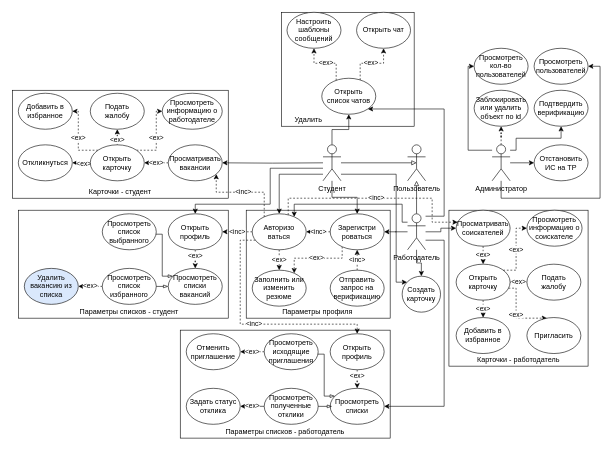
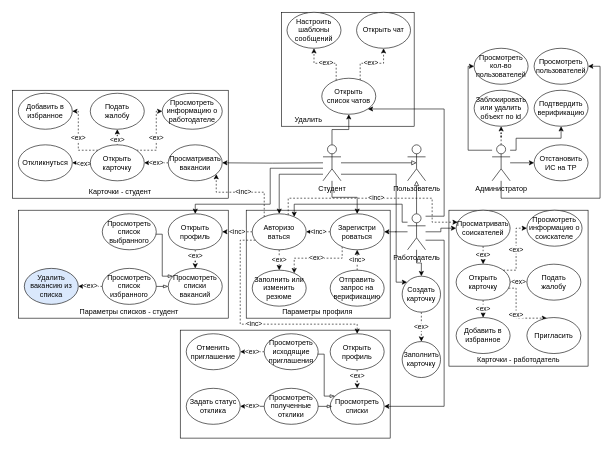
  <mxCell id="0" />
  <mxCell id="1" parent="0" />
  <mxCell id="2" value="" style="rounded=0;whiteSpace=wrap;html=1;" parent="1" vertex="1"><mxGeometry x="469" y="20" width="221" height="190" as="geometry" /></mxCell>
  <mxCell id="3" value="" style="rounded=0;whiteSpace=wrap;html=1;" parent="1" vertex="1"><mxGeometry x="300" y="550" width="350" height="180" as="geometry" /></mxCell>
  <mxCell id="4" value="" style="rounded=0;whiteSpace=wrap;html=1;" parent="1" vertex="1"><mxGeometry x="748" y="350" width="232" height="260" as="geometry" /></mxCell>
  <mxCell id="5" value="" style="rounded=0;whiteSpace=wrap;html=1;" parent="1" vertex="1"><mxGeometry x="20" y="150" width="360" height="180" as="geometry" /></mxCell>
  <mxCell id="6" value="" style="rounded=0;whiteSpace=wrap;html=1;" parent="1" vertex="1"><mxGeometry x="30" y="350" width="350" height="180" as="geometry" /></mxCell>
  <mxCell id="7" value="" style="rounded=0;whiteSpace=wrap;html=1;" parent="1" vertex="1"><mxGeometry x="410" y="350" width="240" height="180" as="geometry" /></mxCell>
  <mxCell id="8" style="edgeStyle=orthogonalEdgeStyle;rounded=0;orthogonalLoop=1;jettySize=auto;html=1;endArrow=block;endFill=0;" parent="1" edge="1"><mxGeometry relative="1" as="geometry"><mxPoint x="684" y="351.5" as="targetPoint" /></mxGeometry></mxCell>
  <mxCell id="9" value="&amp;lt;ex&amp;gt;" style="edgeStyle=orthogonalEdgeStyle;rounded=0;orthogonalLoop=1;jettySize=auto;html=1;dashed=1;" parent="1" edge="1"><mxGeometry relative="1" as="geometry"><mxPoint x="759" y="421.5" as="targetPoint" /></mxGeometry></mxCell>
  <mxCell id="10" style="edgeStyle=orthogonalEdgeStyle;rounded=0;orthogonalLoop=1;jettySize=auto;html=1;endArrow=block;endFill=0;" parent="1" edge="1"><mxGeometry relative="1" as="geometry"><mxPoint x="639" y="381.5" as="targetPoint" /></mxGeometry></mxCell>
  <mxCell id="11" value="&amp;lt;ex&amp;gt;" style="edgeStyle=orthogonalEdgeStyle;rounded=0;orthogonalLoop=1;jettySize=auto;html=1;dashed=1;" parent="1" edge="1"><mxGeometry relative="1" as="geometry"><Array as="points"><mxPoint x="759" y="311.5" /><mxPoint x="639" y="311.5" /></Array><mxPoint x="639" y="321.5" as="targetPoint" /></mxGeometry></mxCell>
  <mxCell id="12" value="Пользователь" style="shape=umlActor;verticalLabelPosition=bottom;verticalAlign=top;html=1;outlineConnect=0;" parent="1" vertex="1"><mxGeometry x="679" y="241" width="30" height="60" as="geometry" /></mxCell>
  <mxCell id="13" style="edgeStyle=orthogonalEdgeStyle;rounded=0;orthogonalLoop=1;jettySize=auto;html=1;" parent="1" source="19" target="36" edge="1"><mxGeometry relative="1" as="geometry" /></mxCell>
  <mxCell id="14" style="edgeStyle=orthogonalEdgeStyle;rounded=0;orthogonalLoop=1;jettySize=auto;html=1;" parent="1" source="19" target="42" edge="1"><mxGeometry relative="1" as="geometry"><Array as="points"><mxPoint x="465" y="290" /></Array></mxGeometry></mxCell>
  <mxCell id="15" style="edgeStyle=orthogonalEdgeStyle;rounded=0;orthogonalLoop=1;jettySize=auto;html=1;" parent="1" source="19" target="51" edge="1"><mxGeometry relative="1" as="geometry"><Array as="points"><mxPoint x="450" y="280" /><mxPoint x="450" y="340" /><mxPoint x="325" y="340" /></Array></mxGeometry></mxCell>
  <mxCell id="16" style="edgeStyle=orthogonalEdgeStyle;rounded=0;orthogonalLoop=1;jettySize=auto;html=1;entryX=1;entryY=0.5;entryDx=0;entryDy=0;" parent="1" target="61" edge="1"><mxGeometry relative="1" as="geometry"><mxPoint x="538" y="271" as="sourcePoint" /><mxPoint x="377.426" y="271" as="targetPoint" /><Array as="points" /></mxGeometry></mxCell>
  <mxCell id="17" style="edgeStyle=orthogonalEdgeStyle;rounded=0;orthogonalLoop=1;jettySize=auto;html=1;" parent="1" source="19" target="74" edge="1"><mxGeometry relative="1" as="geometry"><Array as="points"><mxPoint x="660" y="290" /><mxPoint x="660" y="470" /></Array></mxGeometry></mxCell>
  <mxCell id="18" style="edgeStyle=orthogonalEdgeStyle;rounded=0;orthogonalLoop=1;jettySize=auto;html=1;" parent="1" source="19" target="49" edge="1"><mxGeometry relative="1" as="geometry" /></mxCell>
  <mxCell id="19" value="Студент" style="shape=umlActor;verticalLabelPosition=bottom;verticalAlign=top;html=1;outlineConnect=0;" parent="1" vertex="1"><mxGeometry x="538" y="241" width="30" height="60" as="geometry" /></mxCell>
  <mxCell id="20" style="edgeStyle=orthogonalEdgeStyle;rounded=0;orthogonalLoop=1;jettySize=auto;html=1;endArrow=block;endFill=0;" parent="1" source="27" target="12" edge="1"><mxGeometry relative="1" as="geometry" /></mxCell>
  <mxCell id="21" style="edgeStyle=orthogonalEdgeStyle;rounded=0;orthogonalLoop=1;jettySize=auto;html=1;" parent="1" source="27" target="36" edge="1"><mxGeometry relative="1" as="geometry" /></mxCell>
  <mxCell id="22" style="edgeStyle=orthogonalEdgeStyle;rounded=0;orthogonalLoop=1;jettySize=auto;html=1;" parent="1" source="27" target="42" edge="1"><mxGeometry relative="1" as="geometry"><Array as="points"><mxPoint x="670" y="370" /><mxPoint x="670" y="340" /><mxPoint x="490" y="340" /></Array></mxGeometry></mxCell>
  <mxCell id="23" style="edgeStyle=orthogonalEdgeStyle;rounded=0;orthogonalLoop=1;jettySize=auto;html=1;" parent="1" source="27" target="77" edge="1"><mxGeometry relative="1" as="geometry" /></mxCell>
  <mxCell id="24" style="edgeStyle=orthogonalEdgeStyle;rounded=0;orthogonalLoop=1;jettySize=auto;html=1;" parent="1" source="27" target="74" edge="1"><mxGeometry relative="1" as="geometry" /></mxCell>
  <mxCell id="25" style="edgeStyle=orthogonalEdgeStyle;rounded=0;orthogonalLoop=1;jettySize=auto;html=1;" parent="1" source="27" target="90" edge="1"><mxGeometry relative="1" as="geometry"><Array as="points"><mxPoint x="740" y="400" /><mxPoint x="740" y="677" /></Array></mxGeometry></mxCell>
  <mxCell id="26" style="edgeStyle=orthogonalEdgeStyle;rounded=0;orthogonalLoop=1;jettySize=auto;html=1;entryX=1;entryY=1;entryDx=0;entryDy=0;" parent="1" source="27" target="49" edge="1"><mxGeometry relative="1" as="geometry"><Array as="points"><mxPoint x="740" y="360" /><mxPoint x="740" y="181" /></Array></mxGeometry></mxCell>
  <mxCell id="27" value="Работодатель" style="shape=umlActor;verticalLabelPosition=bottom;verticalAlign=top;html=1;outlineConnect=0;" parent="1" vertex="1"><mxGeometry x="679" y="356" width="30" height="60" as="geometry" /></mxCell>
  <mxCell id="28" style="edgeStyle=orthogonalEdgeStyle;rounded=0;orthogonalLoop=1;jettySize=auto;html=1;dashed=1;" parent="1" source="33" target="104" edge="1"><mxGeometry relative="1" as="geometry" /></mxCell>
  <mxCell id="29" style="edgeStyle=orthogonalEdgeStyle;rounded=0;orthogonalLoop=1;jettySize=auto;html=1;" parent="1" source="33" target="106" edge="1"><mxGeometry relative="1" as="geometry" /></mxCell>
  <mxCell id="30" style="edgeStyle=orthogonalEdgeStyle;rounded=0;orthogonalLoop=1;jettySize=auto;html=1;" parent="1" source="33" target="105" edge="1"><mxGeometry relative="1" as="geometry"><Array as="points"><mxPoint x="860" y="250" /><mxPoint x="860" y="230" /><mxPoint x="935" y="230" /></Array></mxGeometry></mxCell>
  <mxCell id="31" style="edgeStyle=orthogonalEdgeStyle;rounded=0;orthogonalLoop=1;jettySize=auto;html=1;" parent="1" source="33" target="107" edge="1"><mxGeometry relative="1" as="geometry"><Array as="points"><mxPoint x="780" y="250" /><mxPoint x="780" y="110" /></Array></mxGeometry></mxCell>
  <mxCell id="32" style="edgeStyle=orthogonalEdgeStyle;rounded=0;orthogonalLoop=1;jettySize=auto;html=1;" parent="1" source="33" target="108" edge="1"><mxGeometry relative="1" as="geometry"><Array as="points"><mxPoint x="835" y="330" /><mxPoint x="1000" y="330" /><mxPoint x="1000" y="110" /></Array></mxGeometry></mxCell>
  <mxCell id="33" value="Администратор" style="shape=umlActor;verticalLabelPosition=bottom;verticalAlign=top;html=1;outlineConnect=0;" parent="1" vertex="1"><mxGeometry x="820" y="241" width="30" height="60" as="geometry" /></mxCell>
  <mxCell id="34" style="edgeStyle=orthogonalEdgeStyle;rounded=0;orthogonalLoop=1;jettySize=auto;html=1;entryX=0.5;entryY=0.5;entryDx=0;entryDy=0;entryPerimeter=0;endArrow=block;endFill=0;" parent="1" source="19" target="12" edge="1"><mxGeometry relative="1" as="geometry" /></mxCell>
  <mxCell id="35" value="&amp;lt;ex&amp;gt;" style="edgeStyle=orthogonalEdgeStyle;rounded=0;orthogonalLoop=1;jettySize=auto;html=1;dashed=1;" parent="1" source="36" target="45" edge="1"><mxGeometry relative="1" as="geometry"><Array as="points"><mxPoint x="570" y="430" /><mxPoint x="490" y="430" /></Array></mxGeometry></mxCell>
  <mxCell id="36" value="Зарегистри роваться" style="ellipse;whiteSpace=wrap;html=1;" parent="1" vertex="1"><mxGeometry x="550" y="356" width="90" height="60" as="geometry" /></mxCell>
  <mxCell id="37" value="&amp;lt;inc&amp;gt;" style="edgeStyle=orthogonalEdgeStyle;rounded=0;orthogonalLoop=1;jettySize=auto;html=1;dashed=1;entryX=1;entryY=0.5;entryDx=0;entryDy=0;exitX=0;exitY=0.5;exitDx=0;exitDy=0;" parent="1" source="36" target="42" edge="1"><mxGeometry relative="1" as="geometry" /></mxCell>
  <mxCell id="38" value="&amp;lt;ex&amp;gt;" style="edgeStyle=orthogonalEdgeStyle;rounded=0;orthogonalLoop=1;jettySize=auto;html=1;dashed=1;" parent="1" source="42" target="45" edge="1"><mxGeometry relative="1" as="geometry" /></mxCell>
  <mxCell id="39" value="&amp;lt;inc&amp;gt;" style="edgeStyle=orthogonalEdgeStyle;rounded=0;orthogonalLoop=1;jettySize=auto;html=1;dashed=1;" parent="1" source="42" target="51" edge="1"><mxGeometry relative="1" as="geometry" /></mxCell>
  <mxCell id="40" value="&amp;lt;inc&amp;gt;" style="edgeStyle=orthogonalEdgeStyle;rounded=0;orthogonalLoop=1;jettySize=auto;html=1;dashed=1;" parent="1" source="42" target="61" edge="1"><mxGeometry relative="1" as="geometry"><Array as="points"><mxPoint x="440" y="320" /><mxPoint x="360" y="320" /></Array></mxGeometry></mxCell>
  <mxCell id="41" value="&amp;lt;inc&amp;gt;" style="edgeStyle=orthogonalEdgeStyle;rounded=0;orthogonalLoop=1;jettySize=auto;html=1;dashed=1;" parent="1" source="42" target="77" edge="1"><mxGeometry relative="1" as="geometry"><Array as="points"><mxPoint x="480" y="330" /><mxPoint x="720" y="330" /><mxPoint x="720" y="370" /></Array></mxGeometry></mxCell>
  <mxCell id="42" value="Авторизо ваться" style="ellipse;whiteSpace=wrap;html=1;" parent="1" vertex="1"><mxGeometry x="420" y="356" width="90" height="60" as="geometry" /></mxCell>
  <mxCell id="43" value="&amp;lt;inc&amp;gt;" style="edgeStyle=orthogonalEdgeStyle;rounded=0;orthogonalLoop=1;jettySize=auto;html=1;dashed=1;" parent="1" source="44" target="36" edge="1"><mxGeometry relative="1" as="geometry" /></mxCell>
  <mxCell id="44" value="Отправить запрос на верификацию" style="ellipse;whiteSpace=wrap;html=1;" parent="1" vertex="1"><mxGeometry x="550" y="450" width="90" height="60" as="geometry" /></mxCell>
  <mxCell id="45" value="Заполнить или изменить резюме" style="ellipse;whiteSpace=wrap;html=1;" parent="1" vertex="1"><mxGeometry x="420" y="450" width="90" height="60" as="geometry" /></mxCell>
  <mxCell id="46" value="Параметры профиля" style="text;html=1;align=center;verticalAlign=middle;whiteSpace=wrap;rounded=0;" parent="1" vertex="1"><mxGeometry x="464" y="510" width="130" height="20" as="geometry" /></mxCell>
  <mxCell id="47" value="&amp;lt;ex&amp;gt;" style="edgeStyle=orthogonalEdgeStyle;rounded=0;orthogonalLoop=1;jettySize=auto;html=1;dashed=1;" parent="1" source="49" target="101" edge="1"><mxGeometry relative="1" as="geometry"><Array as="points"><mxPoint x="560" y="105" /><mxPoint x="523" y="105" /></Array></mxGeometry></mxCell>
  <mxCell id="48" value="&amp;lt;ex&amp;gt;" style="edgeStyle=orthogonalEdgeStyle;rounded=0;orthogonalLoop=1;jettySize=auto;html=1;dashed=1;" parent="1" source="49" target="100" edge="1"><mxGeometry relative="1" as="geometry"><Array as="points"><mxPoint x="600" y="105" /><mxPoint x="639" y="105" /></Array></mxGeometry></mxCell>
  <mxCell id="49" value="Открыть&lt;div&gt;список чатов&lt;/div&gt;" style="ellipse;whiteSpace=wrap;html=1;" parent="1" vertex="1"><mxGeometry x="536" y="130" width="90" height="60" as="geometry" /></mxCell>
  <mxCell id="50" value="&amp;lt;ex&amp;gt;" style="edgeStyle=orthogonalEdgeStyle;rounded=0;orthogonalLoop=1;jettySize=auto;html=1;dashed=1;" parent="1" source="51" target="52" edge="1"><mxGeometry x="0.184" relative="1" as="geometry"><mxPoint as="offset" /></mxGeometry></mxCell>
  <mxCell id="51" value="Открыть профиль" style="ellipse;whiteSpace=wrap;html=1;" parent="1" vertex="1"><mxGeometry x="280" y="356" width="90" height="60" as="geometry" /></mxCell>
  <mxCell id="52" value="Просмотреть списки вакансий" style="ellipse;whiteSpace=wrap;html=1;" parent="1" vertex="1"><mxGeometry x="280" y="447" width="90" height="60" as="geometry" /></mxCell>
  <mxCell id="53" style="edgeStyle=orthogonalEdgeStyle;rounded=0;orthogonalLoop=1;jettySize=auto;html=1;endArrow=blockThin;endFill=0;exitX=0.956;exitY=0.501;exitDx=0;exitDy=0;exitPerimeter=0;" parent="1" source="55" target="52" edge="1"><mxGeometry relative="1" as="geometry" /></mxCell>
  <mxCell id="54" value="&amp;lt;ex&amp;gt;" style="edgeStyle=orthogonalEdgeStyle;rounded=0;orthogonalLoop=1;jettySize=auto;html=1;dashed=1;" parent="1" source="55" target="58" edge="1"><mxGeometry relative="1" as="geometry" /></mxCell>
  <mxCell id="55" value="Просмотреть список избранного" style="ellipse;whiteSpace=wrap;html=1;" parent="1" vertex="1"><mxGeometry x="170" y="447" width="90" height="60" as="geometry" /></mxCell>
  <mxCell id="56" style="edgeStyle=orthogonalEdgeStyle;rounded=0;orthogonalLoop=1;jettySize=auto;html=1;endArrow=blockThin;endFill=0;exitX=0.956;exitY=0.5;exitDx=0;exitDy=0;exitPerimeter=0;" parent="1" source="57" target="52" edge="1"><mxGeometry relative="1" as="geometry"><Array as="points"><mxPoint x="256" y="390" /><mxPoint x="270" y="390" /><mxPoint x="270" y="460" /></Array></mxGeometry></mxCell>
  <mxCell id="57" value="Просмотреть список выбранного" style="ellipse;whiteSpace=wrap;html=1;" parent="1" vertex="1"><mxGeometry x="170" y="356" width="90" height="60" as="geometry" /></mxCell>
  <mxCell id="58" value="Удалить вакансию из списка" style="ellipse;whiteSpace=wrap;html=1;fillColor=#dae8fc;" parent="1" vertex="1"><mxGeometry x="40" y="447" width="90" height="60" as="geometry" /></mxCell>
  <mxCell id="59" value="Параметры списков - студент" style="text;html=1;align=center;verticalAlign=middle;whiteSpace=wrap;rounded=0;" parent="1" vertex="1"><mxGeometry x="130" y="510" width="170" height="20" as="geometry" /></mxCell>
  <mxCell id="60" value="&amp;lt;ex&amp;gt;" style="edgeStyle=orthogonalEdgeStyle;rounded=0;orthogonalLoop=1;jettySize=auto;html=1;dashed=1;" parent="1" source="61" target="72" edge="1"><mxGeometry relative="1" as="geometry" /></mxCell>
  <mxCell id="61" value="Просматривать вакансии" style="ellipse;whiteSpace=wrap;html=1;" parent="1" vertex="1"><mxGeometry x="280" y="241" width="90" height="60" as="geometry" /></mxCell>
  <mxCell id="62" value="Подать&lt;div&gt;жалобу&lt;/div&gt;" style="ellipse;whiteSpace=wrap;html=1;" parent="1" vertex="1"><mxGeometry x="150" y="155" width="90" height="60" as="geometry" /></mxCell>
  <mxCell id="63" value="Просмотреть информацию о работодателе" style="ellipse;whiteSpace=wrap;html=1;" parent="1" vertex="1"><mxGeometry x="270" y="155" width="100" height="60" as="geometry" /></mxCell>
  <mxCell id="64" value="Добавить в избранное" style="ellipse;whiteSpace=wrap;html=1;" parent="1" vertex="1"><mxGeometry x="30" y="155" width="90" height="60" as="geometry" /></mxCell>
  <mxCell id="65" value="Откликнуться" style="ellipse;whiteSpace=wrap;html=1;" parent="1" vertex="1"><mxGeometry x="30" y="241" width="90" height="60" as="geometry" /></mxCell>
  <mxCell id="66" style="edgeStyle=orthogonalEdgeStyle;rounded=0;orthogonalLoop=1;jettySize=auto;html=1;dashed=1;" parent="1" source="72" target="65" edge="1"><mxGeometry relative="1" as="geometry" /></mxCell>
  <mxCell id="67" value="&amp;lt;ex&amp;gt;" style="edgeLabel;html=1;align=center;verticalAlign=middle;resizable=0;points=[];" parent="66" vertex="1" connectable="0"><mxGeometry x="0.269" relative="1" as="geometry"><mxPoint as="offset" /></mxGeometry></mxCell>
  <mxCell id="68" value="&amp;lt;ex&amp;gt;" style="edgeStyle=orthogonalEdgeStyle;rounded=0;orthogonalLoop=1;jettySize=auto;html=1;dashed=1;" parent="1" source="72" target="64" edge="1"><mxGeometry relative="1" as="geometry"><Array as="points"><mxPoint x="130" y="250" /><mxPoint x="130" y="185" /></Array></mxGeometry></mxCell>
  <mxCell id="69" style="edgeStyle=orthogonalEdgeStyle;rounded=0;orthogonalLoop=1;jettySize=auto;html=1;dashed=1;" parent="1" source="72" target="62" edge="1"><mxGeometry relative="1" as="geometry" /></mxCell>
  <mxCell id="70" value="&amp;lt;ex&amp;gt;" style="edgeLabel;html=1;align=center;verticalAlign=middle;resizable=0;points=[];" parent="69" vertex="1" connectable="0"><mxGeometry x="-0.667" y="1" relative="1" as="geometry"><mxPoint as="offset" /></mxGeometry></mxCell>
  <mxCell id="71" value="&amp;lt;ex&amp;gt;" style="edgeStyle=orthogonalEdgeStyle;rounded=0;orthogonalLoop=1;jettySize=auto;html=1;dashed=1;" parent="1" source="72" target="63" edge="1"><mxGeometry relative="1" as="geometry"><Array as="points"><mxPoint x="260" y="250" /><mxPoint x="260" y="185" /></Array></mxGeometry></mxCell>
  <mxCell id="72" value="Открыть&lt;div&gt;карточку&lt;/div&gt;" style="ellipse;whiteSpace=wrap;html=1;" parent="1" vertex="1"><mxGeometry x="150" y="241" width="90" height="60" as="geometry" /></mxCell>
+ <mxCell id="73" value="&amp;lt;ex&amp;gt;" style="edgeStyle=orthogonalEdgeStyle;rounded=0;orthogonalLoop=1;jettySize=auto;html=1;dashed=1;" parent="1" source="74" target="109" edge="1"><mxGeometry relative="1" as="geometry" /></mxCell>
  <mxCell id="74" value="Создать карточку" style="ellipse;whiteSpace=wrap;html=1;" parent="1" vertex="1"><mxGeometry x="670" y="460" width="64" height="60" as="geometry" /></mxCell>
  <mxCell id="75" value="Карточки - студент" style="text;html=1;align=center;verticalAlign=middle;whiteSpace=wrap;rounded=0;" parent="1" vertex="1"><mxGeometry x="135" y="310" width="130" height="20" as="geometry" /></mxCell>
  <mxCell id="76" value="&amp;lt;ex&amp;gt;" style="edgeStyle=orthogonalEdgeStyle;rounded=0;orthogonalLoop=1;jettySize=auto;html=1;dashed=1;" parent="1" source="77" target="82" edge="1"><mxGeometry relative="1" as="geometry" /></mxCell>
  <mxCell id="77" value="Просматривать соискателей" style="ellipse;whiteSpace=wrap;html=1;" parent="1" vertex="1"><mxGeometry x="760" y="350" width="90" height="60" as="geometry" /></mxCell>
  <mxCell id="78" value="&amp;lt;ex&amp;gt;" style="edgeStyle=orthogonalEdgeStyle;rounded=0;orthogonalLoop=1;jettySize=auto;html=1;dashed=1;" parent="1" source="82" target="84" edge="1"><mxGeometry relative="1" as="geometry"><Array as="points"><mxPoint x="860" y="450" /><mxPoint x="860" y="380" /></Array></mxGeometry></mxCell>
  <mxCell id="79" value="&amp;lt;ex&amp;gt;" style="edgeStyle=orthogonalEdgeStyle;rounded=0;orthogonalLoop=1;jettySize=auto;html=1;dashed=1;" parent="1" source="82" target="83" edge="1"><mxGeometry relative="1" as="geometry" /></mxCell>
  <mxCell id="80" value="&amp;lt;ex&amp;gt;" style="edgeStyle=orthogonalEdgeStyle;rounded=0;orthogonalLoop=1;jettySize=auto;html=1;dashed=1;" parent="1" source="82" target="85" edge="1"><mxGeometry relative="1" as="geometry" /></mxCell>
  <mxCell id="81" value="&amp;lt;ex&amp;gt;" style="edgeStyle=orthogonalEdgeStyle;rounded=0;orthogonalLoop=1;jettySize=auto;html=1;dashed=1;" parent="1" source="82" target="86" edge="1"><mxGeometry relative="1" as="geometry"><Array as="points"><mxPoint x="860" y="480" /><mxPoint x="860" y="530" /></Array></mxGeometry></mxCell>
  <mxCell id="82" value="Открыть&lt;div&gt;карточку&lt;/div&gt;" style="ellipse;whiteSpace=wrap;html=1;" parent="1" vertex="1"><mxGeometry x="760" y="440" width="90" height="60" as="geometry" /></mxCell>
  <mxCell id="83" value="Подать&lt;div&gt;жалобу&lt;/div&gt;" style="ellipse;whiteSpace=wrap;html=1;" parent="1" vertex="1"><mxGeometry x="878" y="440" width="90" height="60" as="geometry" /></mxCell>
  <mxCell id="84" value="Просмотреть информацию о соискателе" style="ellipse;whiteSpace=wrap;html=1;" parent="1" vertex="1"><mxGeometry x="878" y="350" width="92" height="60" as="geometry" /></mxCell>
  <mxCell id="85" value="Добавить в избранное" style="ellipse;whiteSpace=wrap;html=1;" parent="1" vertex="1"><mxGeometry x="760" y="529" width="90" height="60" as="geometry" /></mxCell>
  <mxCell id="86" value="Пригласить" style="ellipse;whiteSpace=wrap;html=1;" parent="1" vertex="1"><mxGeometry x="878" y="529" width="90" height="60" as="geometry" /></mxCell>
  <mxCell id="87" value="Карточки - работодатель" style="text;html=1;align=center;verticalAlign=middle;whiteSpace=wrap;rounded=0;" parent="1" vertex="1"><mxGeometry x="790" y="589" width="148" height="20" as="geometry" /></mxCell>
  <mxCell id="88" value="&amp;lt;ex&amp;gt;" style="edgeStyle=orthogonalEdgeStyle;rounded=0;orthogonalLoop=1;jettySize=auto;html=1;dashed=1;" parent="1" source="89" target="90" edge="1"><mxGeometry x="0.184" relative="1" as="geometry"><mxPoint as="offset" /></mxGeometry></mxCell>
  <mxCell id="89" value="Открыть профиль" style="ellipse;whiteSpace=wrap;html=1;" parent="1" vertex="1"><mxGeometry x="550" y="556" width="90" height="60" as="geometry" /></mxCell>
  <mxCell id="90" value="Просмотреть списки" style="ellipse;whiteSpace=wrap;html=1;" parent="1" vertex="1"><mxGeometry x="550" y="647" width="90" height="60" as="geometry" /></mxCell>
  <mxCell id="91" style="edgeStyle=orthogonalEdgeStyle;rounded=0;orthogonalLoop=1;jettySize=auto;html=1;endArrow=blockThin;endFill=0;exitX=0.956;exitY=0.501;exitDx=0;exitDy=0;exitPerimeter=0;entryX=0.034;entryY=0.499;entryDx=0;entryDy=0;entryPerimeter=0;" parent="1" source="93" target="90" edge="1"><mxGeometry relative="1" as="geometry" /></mxCell>
  <mxCell id="92" value="&amp;lt;ex&amp;gt;" style="edgeStyle=orthogonalEdgeStyle;rounded=0;orthogonalLoop=1;jettySize=auto;html=1;" parent="1" source="93" target="103" edge="1"><mxGeometry relative="1" as="geometry" /></mxCell>
  <mxCell id="93" value="Просмотреть полученные отклики" style="ellipse;whiteSpace=wrap;html=1;" parent="1" vertex="1"><mxGeometry x="440" y="647" width="90" height="60" as="geometry" /></mxCell>
  <mxCell id="94" style="edgeStyle=orthogonalEdgeStyle;rounded=0;orthogonalLoop=1;jettySize=auto;html=1;endArrow=blockThin;endFill=0;exitX=0.956;exitY=0.5;exitDx=0;exitDy=0;exitPerimeter=0;" parent="1" source="96" target="90" edge="1"><mxGeometry relative="1" as="geometry"><Array as="points"><mxPoint x="526" y="590" /><mxPoint x="540" y="590" /><mxPoint x="540" y="660" /></Array></mxGeometry></mxCell>
  <mxCell id="95" value="&amp;lt;ex&amp;gt;" style="edgeStyle=orthogonalEdgeStyle;rounded=0;orthogonalLoop=1;jettySize=auto;html=1;dashed=1;" parent="1" source="96" target="97" edge="1"><mxGeometry relative="1" as="geometry" /></mxCell>
  <mxCell id="96" value="Просмотреть исходящие приглашения" style="ellipse;whiteSpace=wrap;html=1;" parent="1" vertex="1"><mxGeometry x="440" y="556" width="90" height="60" as="geometry" /></mxCell>
  <mxCell id="97" value="Отменить приглашение" style="ellipse;whiteSpace=wrap;html=1;" parent="1" vertex="1"><mxGeometry x="310" y="556" width="90" height="60" as="geometry" /></mxCell>
- <mxCell id="98" value="Параметры списков - работодатель" style="text;html=1;align=center;verticalAlign=middle;whiteSpace=wrap;rounded=0;" parent="1" vertex="1"><mxGeometry x="370" y="710" width="210" height="20" as="geometry" /></mxCell>
  <mxCell id="99" value="&amp;lt;inc&amp;gt;" style="edgeStyle=orthogonalEdgeStyle;rounded=0;orthogonalLoop=1;jettySize=auto;html=1;dashed=1;" parent="1" source="42" target="89" edge="1"><mxGeometry relative="1" as="geometry"><Array as="points"><mxPoint x="400" y="400" /><mxPoint x="400" y="540" /><mxPoint x="595" y="540" /></Array></mxGeometry></mxCell>
  <mxCell id="100" value="Открыть чат" style="ellipse;whiteSpace=wrap;html=1;" parent="1" vertex="1"><mxGeometry x="594" y="20" width="90" height="60" as="geometry" /></mxCell>
  <mxCell id="101" value="Настроить шаблоны сообщений" style="ellipse;whiteSpace=wrap;html=1;" parent="1" vertex="1"><mxGeometry x="478" y="20" width="90" height="60" as="geometry" /></mxCell>
  <mxCell id="102" value="Удалить" style="text;html=1;align=center;verticalAlign=middle;whiteSpace=wrap;rounded=0;" parent="1" vertex="1"><mxGeometry x="469" y="190" width="90" height="20" as="geometry" /></mxCell>
  <mxCell id="103" value="Задать статус отклика" style="ellipse;whiteSpace=wrap;html=1;" parent="1" vertex="1"><mxGeometry x="310" y="647" width="90" height="60" as="geometry" /></mxCell>
  <mxCell id="104" value="Заблокировать или удалить объект по id" style="ellipse;whiteSpace=wrap;html=1;" parent="1" vertex="1"><mxGeometry x="790" y="150" width="90" height="60" as="geometry" /></mxCell>
  <mxCell id="105" value="Подтвердить верификацию" style="ellipse;whiteSpace=wrap;html=1;" parent="1" vertex="1"><mxGeometry x="890" y="150" width="90" height="60" as="geometry" /></mxCell>
  <mxCell id="106" value="Отстановить ИС на ТР" style="ellipse;whiteSpace=wrap;html=1;" parent="1" vertex="1"><mxGeometry x="890" y="241" width="90" height="60" as="geometry" /></mxCell>
  <mxCell id="107" value="Просмотреть кол-во пользователей" style="ellipse;whiteSpace=wrap;html=1;" parent="1" vertex="1"><mxGeometry x="790" y="80" width="90" height="60" as="geometry" /></mxCell>
  <mxCell id="108" value="Просмотреть пользователей" style="ellipse;whiteSpace=wrap;html=1;" parent="1" vertex="1"><mxGeometry x="890" y="80" width="90" height="60" as="geometry" /></mxCell>
+ <mxCell id="109" value="Заполнить карточку" style="ellipse;whiteSpace=wrap;html=1;" parent="1" vertex="1"><mxGeometry x="670" y="569" width="64" height="60" as="geometry" /></mxCell>
